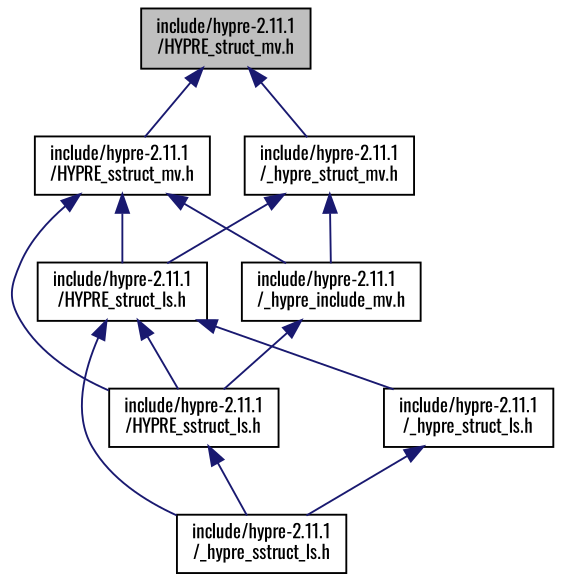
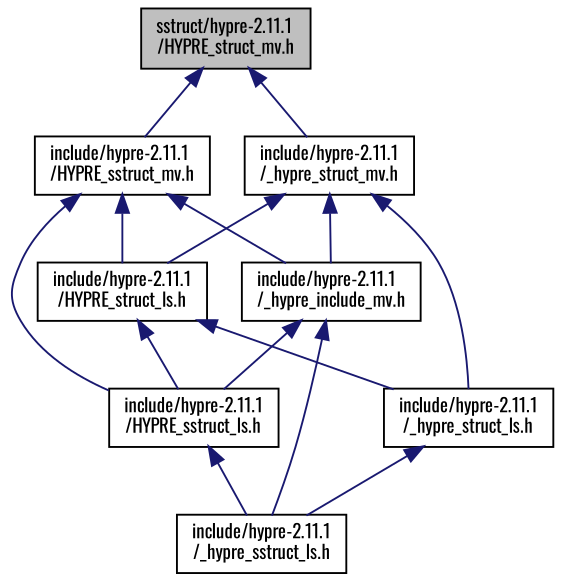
  digraph {
    fontname=Oswald
    node [color=black fillcolor=white fontname=Oswald fontsize=10 shape=record style=filled]
    edge [color=midnightblue dir=back fontname=Oswald fontsize=10 labelfontname=Helvetica labelfontsize=10 style=solid]
-   n1 [fillcolor=grey75 fontcolor=black height=0.2 label="include/hypre-2.11.1\l/HYPRE_struct_mv.h" width=0.4]
+   n1 [fillcolor=grey75 fontcolor=black height=0.2 label="sstruct/hypre-2.11.1\l/HYPRE_struct_mv.h" width=0.4]
    n2 [height=0.2 label="include/hypre-2.11.1\l/HYPRE_sstruct_mv.h" width=0.4]
    n3 [height=0.2 label="include/hypre-2.11.1\l/_hypre_struct_mv.h" width=0.4]
    n4 [height=0.2 label="include/hypre-2.11.1\l/HYPRE_struct_ls.h" width=0.4]
    n5 [height=0.2 label="include/hypre-2.11.1\l/HYPRE_sstruct_ls.h" width=0.4]
    n6 [height=0.2 label="include/hypre-2.11.1\l/_hypre_include_mv.h" width=0.4]
    n7 [height=0.2 label="include/hypre-2.11.1\l/_hypre_struct_ls.h" width=0.4]
    n8 [height=0.2 label="include/hypre-2.11.1\l/_hypre_sstruct_ls.h" width=0.4]
    n1 -> n2
    n1 -> n3
    n2 -> n4
    n2 -> n5
    n2 -> n6
    n3 -> n4
    n3 -> n6
+   n3 -> n7
    n4 -> n5
    n4 -> n7
    n5 -> n8
    n6 -> n5
-   n4 -> n8
+   n6 -> n8
    n7 -> n8
  }
